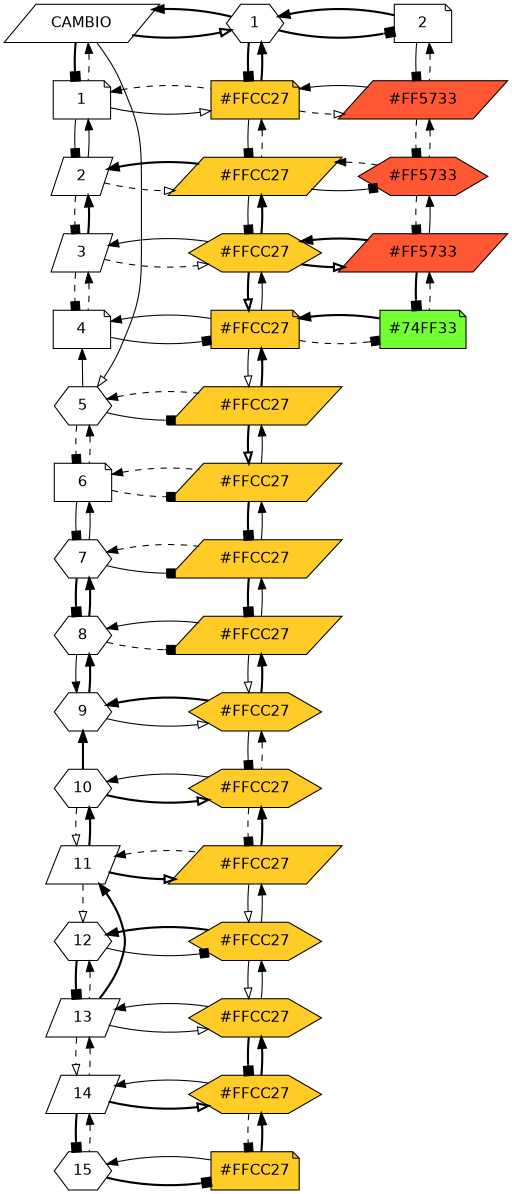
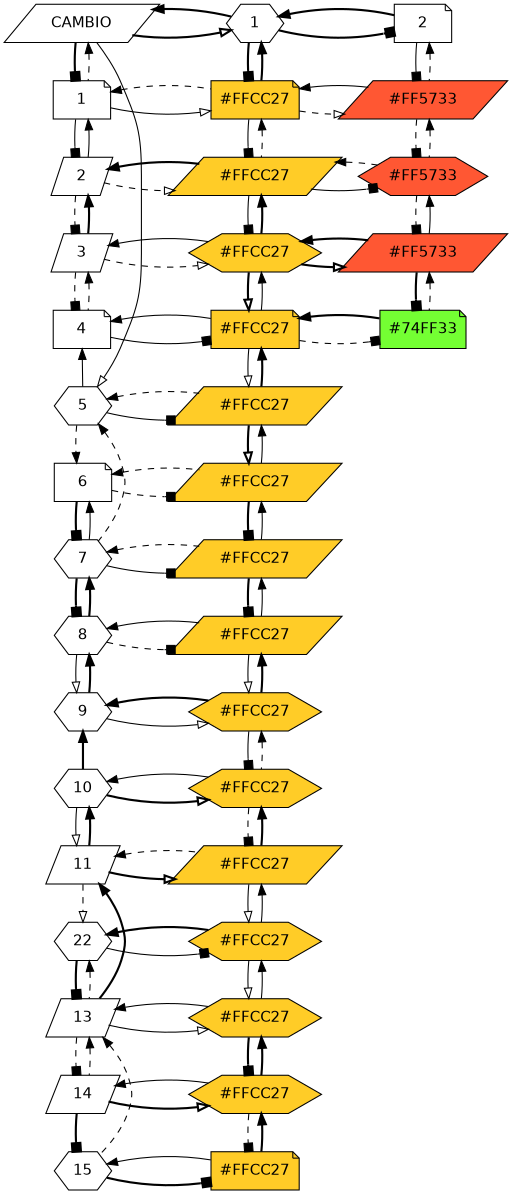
  digraph {
    fontname="DejaVu Sans"
    node [fontname="DejaVu Sans" group=0 shape=hexagon style=filled]
    edge [fontname="DejaVu Sans" style=bold dir=back]
    n1 [label=CAMBIO shape=parallelogram style=""]
    n2 [group=2 label=1 style=""]
    n3 [group=3 label=2 shape=note style=""]
    n4 [label=1 shape=note style=""]
    n5 [fillcolor="#FFCC27" group=2 label="#FFCC27" shape=note]
    n6 [fillcolor="#FF5733" group=3 label="#FF5733" shape=parallelogram]
    n7 [label=2 shape=parallelogram style=""]
    n8 [fillcolor="#FFCC27" group=2 label="#FFCC27" shape=parallelogram]
    n9 [fillcolor="#FF5733" group=3 label="#FF5733"]
    n10 [label=3 shape=parallelogram style=""]
    n11 [fillcolor="#FFCC27" group=2 label="#FFCC27"]
    n12 [fillcolor="#FF5733" group=3 label="#FF5733" shape=parallelogram]
    n13 [label=4 shape=note style=""]
    n14 [fillcolor="#FFCC27" group=2 label="#FFCC27" shape=note]
    n15 [fillcolor="#74FF33" group=3 label="#74FF33" shape=note]
    n16 [label=5 style=""]
    n17 [fillcolor="#FFCC27" group=2 label="#FFCC27" shape=parallelogram]
    n18 [label=6 shape=note style=""]
    n19 [fillcolor="#FFCC27" group=2 label="#FFCC27" shape=parallelogram]
    n20 [label=7 style=""]
    n21 [fillcolor="#FFCC27" group=2 label="#FFCC27" shape=parallelogram]
    n22 [label=8 style=""]
    n23 [fillcolor="#FFCC27" group=2 label="#FFCC27" shape=parallelogram]
    n24 [label=9 style=""]
    n25 [fillcolor="#FFCC27" group=2 label="#FFCC27"]
    n26 [label=10 style=""]
    n27 [fillcolor="#FFCC27" group=2 label="#FFCC27"]
    n28 [label=11 shape=parallelogram style=""]
    n29 [fillcolor="#FFCC27" group=2 label="#FFCC27" shape=parallelogram]
-   n30 [label=12 style=""]
+   n30 [label=22 style=""]
    n31 [fillcolor="#FFCC27" group=2 label="#FFCC27"]
    n32 [label=13 shape=parallelogram style=""]
    n33 [fillcolor="#FFCC27" group=2 label="#FFCC27"]
    n34 [label=14 shape=parallelogram style=""]
    n35 [fillcolor="#FFCC27" group=2 label="#FFCC27"]
    n36 [label=15 style=""]
    n37 [fillcolor="#FFCC27" group=2 label="#FFCC27" shape=note]
    subgraph sub_1 {
      rank=same
      n1
      n2
      n3
    }
    subgraph sub_2 {
      rank=same
      n4
      n5
      n6
    }
    subgraph sub_3 {
      rank=same
      n7
      n8
      n9
    }
    subgraph sub_4 {
      rank=same
      n10
      n11
      n12
    }
    subgraph sub_5 {
      rank=same
      n13
      n14
      n15
    }
    subgraph sub_6 {
      rank=same
      n16
      n17
    }
    subgraph sub_7 {
      rank=same
      n18
      n19
    }
    subgraph sub_8 {
      rank=same
      n20
      n21
    }
    subgraph sub_9 {
      rank=same
      n22
      n23
    }
    subgraph sub_10 {
      rank=same
      n24
      n25
    }
    subgraph sub_11 {
      rank=same
      n26
      n27
    }
    subgraph sub_12 {
      rank=same
      n28
      n29
    }
    subgraph sub_13 {
      rank=same
      n30
      n31
    }
    subgraph sub_14 {
      rank=same
      n32
      n33
    }
    subgraph sub_15 {
      rank=same
      n34
      n35
    }
    subgraph sub_16 {
      rank=same
      n36
      n37
    }
    n1 -> n2 [arrowhead=onormal dir=""]
    n1 -> n2
    n1 -> n4 [arrowhead=box dir=""]
    n1 -> n4 [style=dashed]
    n1 -> n16 [arrowhead=onormal style=solid dir=""]
    n2 -> n3 [arrowhead=box dir=""]
    n2 -> n3
    n2 -> n5 [arrowhead=box dir=""]
    n2 -> n5
    n3 -> n6 [arrowhead=box style=solid dir=""]
    n3 -> n6 [style=dashed]
    n4 -> n5 [arrowhead=onormal style=solid dir=""]
    n4 -> n5 [style=dashed]
    n4 -> n7 [arrowhead=box style=solid dir=""]
    n4 -> n7 [style=solid]
    n5 -> n6 [arrowhead=onormal style=dashed dir=""]
    n5 -> n6 [style=solid]
    n5 -> n8 [arrowhead=box style=solid dir=""]
    n5 -> n8 [style=dashed]
    n6 -> n9 [arrowhead=box style=dashed dir=""]
    n6 -> n9 [style=dashed]
    n7 -> n8 [arrowhead=onormal style=dashed dir=""]
    n7 -> n8
    n7 -> n10 [arrowhead=box style=dashed dir=""]
    n7 -> n10
    n8 -> n9 [arrowhead=box style=solid dir=""]
    n8 -> n9 [style=dashed]
    n8 -> n11 [arrowhead=box style=solid dir=""]
    n8 -> n11
    n9 -> n12 [arrowhead=box style=dashed dir=""]
    n9 -> n12 [style=solid]
    n10 -> n11 [arrowhead=onormal style=dashed dir=""]
    n10 -> n11 [style=solid]
    n10 -> n13 [arrowhead=box style=dashed dir=""]
    n10 -> n13 [style=dashed]
    n11 -> n12 [arrowhead=onormal dir=""]
    n11 -> n12
    n11 -> n14 [arrowhead=onormal dir=""]
    n11 -> n14 [style=solid]
    n12 -> n15 [arrowhead=box dir=""]
    n12 -> n15 [style=dashed]
    n13 -> n14 [arrowhead=box style=solid dir=""]
    n13 -> n14 [style=solid]
    n13 -> n16 [style=solid]
    n14 -> n15 [arrowhead=box style=dashed dir=""]
    n14 -> n15
    n14 -> n17 [arrowhead=onormal style=solid dir=""]
    n14 -> n17
    n16 -> n17 [arrowhead=box style=solid dir=""]
    n16 -> n17 [style=dashed]
-   n16 -> n18 [arrowhead=box style=dashed dir=""]
-   n16 -> n18 [style=dashed]
+   n16 -> n18 [arrowhead=normal style=dashed dir=""]
+   n16 -> n20 [style=dashed]
    n17 -> n19 [arrowhead=onormal dir=""]
    n17 -> n19 [style=solid]
    n18 -> n19 [arrowhead=box style=dashed dir=""]
    n18 -> n19 [style=dashed]
-   n18 -> n20 [arrowhead=box style=solid dir=""]
+   n18 -> n20 [arrowhead=box dir=""]
    n18 -> n20 [style=solid]
    n19 -> n21 [arrowhead=box dir=""]
    n19 -> n21 [style=solid]
    n20 -> n21 [arrowhead=box style=solid dir=""]
    n20 -> n21 [style=dashed]
    n20 -> n22 [arrowhead=box dir=""]
    n20 -> n22
    n21 -> n23 [arrowhead=box dir=""]
    n21 -> n23 [style=solid]
    n22 -> n23 [arrowhead=box style=dashed dir=""]
    n22 -> n23 [style=solid]
-   n22 -> n24 [arrowhead=normal style=solid dir=""]
+   n22 -> n24 [arrowhead=onormal style=solid dir=""]
    n22 -> n24
    n23 -> n25 [arrowhead=onormal style=solid dir=""]
    n23 -> n25
    n24 -> n25 [arrowhead=onormal style=solid dir=""]
    n24 -> n25
    n24 -> n26
    n25 -> n27 [arrowhead=box style=solid dir=""]
    n25 -> n27 [style=dashed]
    n26 -> n27 [arrowhead=onormal dir=""]
    n26 -> n27 [style=solid]
-   n26 -> n28 [arrowhead=onormal style=dashed dir=""]
+   n26 -> n28 [arrowhead=onormal style=solid dir=""]
    n26 -> n28
    n27 -> n29 [arrowhead=box style=dashed dir=""]
    n27 -> n29
    n28 -> n29 [arrowhead=onormal dir=""]
    n28 -> n29 [style=dashed]
    n28 -> n30 [arrowhead=onormal style=dashed dir=""]
    n28 -> n32
    n29 -> n31 [arrowhead=onormal style=solid dir=""]
    n29 -> n31 [style=solid]
    n30 -> n31 [arrowhead=box style=solid dir=""]
    n30 -> n31
    n30 -> n32 [arrowhead=box dir=""]
    n30 -> n32 [style=dashed]
    n31 -> n33 [arrowhead=onormal style=solid dir=""]
    n31 -> n33 [style=solid]
    n32 -> n33 [arrowhead=onormal style=solid dir=""]
    n32 -> n33 [style=solid]
-   n32 -> n34 [arrowhead=onormal style=dashed dir=""]
+   n32 -> n34 [arrowhead=box style=dashed dir=""]
    n32 -> n34 [style=dashed]
    n33 -> n35 [arrowhead=box dir=""]
    n33 -> n35
    n34 -> n35 [arrowhead=onormal dir=""]
    n34 -> n35 [style=solid]
    n34 -> n36 [arrowhead=box dir=""]
-   n34 -> n36 [style=dashed]
+   n32 -> n36 [style=dashed]
    n35 -> n37 [arrowhead=box style=dashed dir=""]
    n35 -> n37
    n36 -> n37 [arrowhead=box dir=""]
    n36 -> n37 [style=solid]
  }
